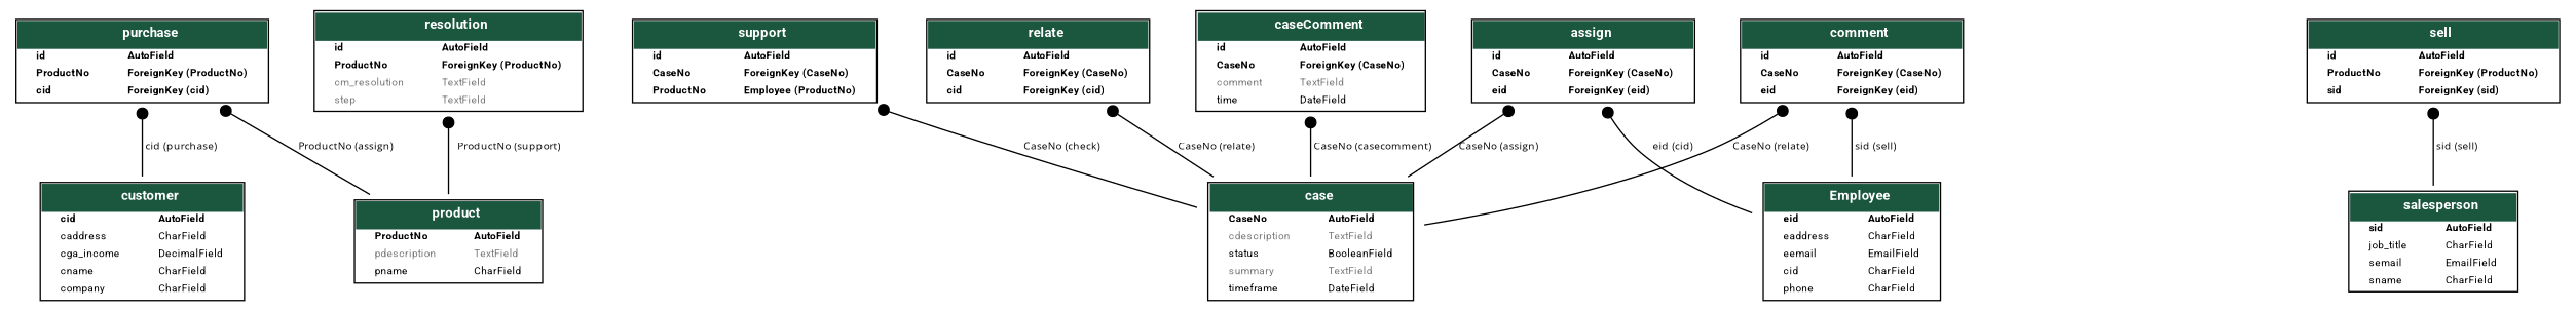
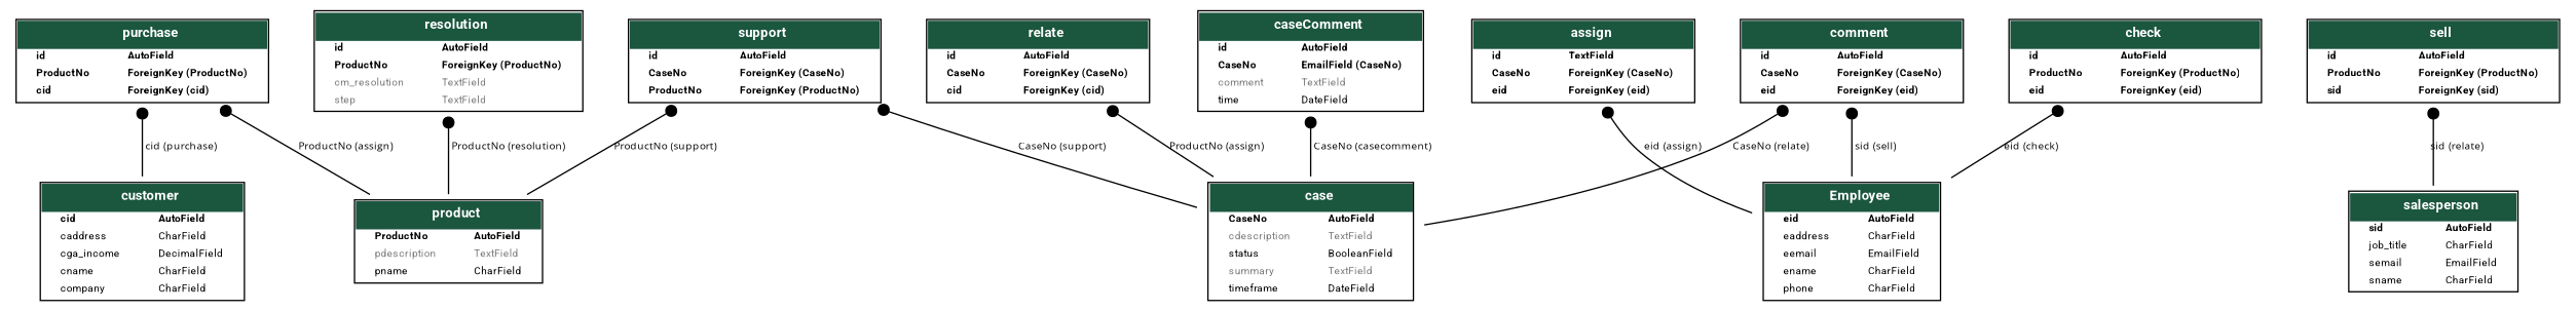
  digraph {
    fontname="Open Sans"
    fontsize=8
    splines=true
    node [fontname="Open Sans" fontsize=8 shape=plaintext]
    edge [arrowhead=none arrowtail=dot dir=both fontname="Open Sans" fontsize=8]
    n1 [label=<     <TABLE BGCOLOR="white" BORDER="1" CELLBORDER="0" CELLSPACING="0">     <TR><TD COLSPAN="2" CELLPADDING="5" ALIGN="CENTER" BGCOLOR="#1b563f">     <FONT FACE="Roboto" COLOR="white" POINT-SIZE="10"><B>     product     </B></FONT></TD></TR>           <TR><TD ALIGN="LEFT" BORDER="0">     <FONT FACE="Roboto"><B>ProductNo</B></FONT>     </TD><TD ALIGN="LEFT">     <FONT FACE="Roboto"><B>AutoField</B></FONT>     </TD></TR>              <TR><TD ALIGN="LEFT" BORDER="0">     <FONT COLOR="#7B7B7B" FACE="Roboto">pdescription</FONT>     </TD><TD ALIGN="LEFT">     <FONT COLOR="#7B7B7B" FACE="Roboto">TextField</FONT>     </TD></TR>              <TR><TD ALIGN="LEFT" BORDER="0">     <FONT FACE="Roboto">pname</FONT>     </TD><TD ALIGN="LEFT">     <FONT FACE="Roboto">CharField</FONT>     </TD></TR>           </TABLE>     >]
    n2 [label=<     <TABLE BGCOLOR="white" BORDER="1" CELLBORDER="0" CELLSPACING="0">     <TR><TD COLSPAN="2" CELLPADDING="5" ALIGN="CENTER" BGCOLOR="#1b563f">     <FONT FACE="Roboto" COLOR="white" POINT-SIZE="10"><B>     customer     </B></FONT></TD></TR>           <TR><TD ALIGN="LEFT" BORDER="0">     <FONT FACE="Roboto"><B>cid</B></FONT>     </TD><TD ALIGN="LEFT">     <FONT FACE="Roboto"><B>AutoField</B></FONT>     </TD></TR>              <TR><TD ALIGN="LEFT" BORDER="0">     <FONT FACE="Roboto">caddress</FONT>     </TD><TD ALIGN="LEFT">     <FONT FACE="Roboto">CharField</FONT>     </TD></TR>              <TR><TD ALIGN="LEFT" BORDER="0">     <FONT FACE="Roboto">cga_income</FONT>     </TD><TD ALIGN="LEFT">     <FONT FACE="Roboto">DecimalField</FONT>     </TD></TR>              <TR><TD ALIGN="LEFT" BORDER="0">     <FONT FACE="Roboto">cname</FONT>     </TD><TD ALIGN="LEFT">     <FONT FACE="Roboto">CharField</FONT>     </TD></TR>              <TR><TD ALIGN="LEFT" BORDER="0">     <FONT FACE="Roboto">company</FONT>     </TD><TD ALIGN="LEFT">     <FONT FACE="Roboto">CharField</FONT>     </TD></TR>           </TABLE>     >]
    n3 [label=<     <TABLE BGCOLOR="white" BORDER="1" CELLBORDER="0" CELLSPACING="0">     <TR><TD COLSPAN="2" CELLPADDING="5" ALIGN="CENTER" BGCOLOR="#1b563f">     <FONT FACE="Roboto" COLOR="white" POINT-SIZE="10"><B>     case     </B></FONT></TD></TR>           <TR><TD ALIGN="LEFT" BORDER="0">     <FONT FACE="Roboto"><B>CaseNo</B></FONT>     </TD><TD ALIGN="LEFT">     <FONT FACE="Roboto"><B>AutoField</B></FONT>     </TD></TR>              <TR><TD ALIGN="LEFT" BORDER="0">     <FONT COLOR="#7B7B7B" FACE="Roboto">cdescription</FONT>     </TD><TD ALIGN="LEFT">     <FONT COLOR="#7B7B7B" FACE="Roboto">TextField</FONT>     </TD></TR>              <TR><TD ALIGN="LEFT" BORDER="0">     <FONT FACE="Roboto">status</FONT>     </TD><TD ALIGN="LEFT">     <FONT FACE="Roboto">BooleanField</FONT>     </TD></TR>              <TR><TD ALIGN="LEFT" BORDER="0">     <FONT COLOR="#7B7B7B" FACE="Roboto">summary</FONT>     </TD><TD ALIGN="LEFT">     <FONT COLOR="#7B7B7B" FACE="Roboto">TextField</FONT>     </TD></TR>              <TR><TD ALIGN="LEFT" BORDER="0">     <FONT FACE="Roboto">timeframe</FONT>     </TD><TD ALIGN="LEFT">     <FONT FACE="Roboto">DateField</FONT>     </TD></TR>           </TABLE>     >]
    n4 [label=<     <TABLE BGCOLOR="white" BORDER="1" CELLBORDER="0" CELLSPACING="0">     <TR><TD COLSPAN="2" CELLPADDING="5" ALIGN="CENTER" BGCOLOR="#1b563f">     <FONT FACE="Roboto" COLOR="white" POINT-SIZE="10"><B>     salesperson     </B></FONT></TD></TR>           <TR><TD ALIGN="LEFT" BORDER="0">     <FONT FACE="Roboto"><B>sid</B></FONT>     </TD><TD ALIGN="LEFT">     <FONT FACE="Roboto"><B>AutoField</B></FONT>     </TD></TR>              <TR><TD ALIGN="LEFT" BORDER="0">     <FONT FACE="Roboto">job_title</FONT>     </TD><TD ALIGN="LEFT">     <FONT FACE="Roboto">CharField</FONT>     </TD></TR>              <TR><TD ALIGN="LEFT" BORDER="0">     <FONT FACE="Roboto">semail</FONT>     </TD><TD ALIGN="LEFT">     <FONT FACE="Roboto">EmailField</FONT>     </TD></TR>              <TR><TD ALIGN="LEFT" BORDER="0">     <FONT FACE="Roboto">sname</FONT>     </TD><TD ALIGN="LEFT">     <FONT FACE="Roboto">CharField</FONT>     </TD></TR>           </TABLE>     >]
-   n5 [label=<     <TABLE BGCOLOR="white" BORDER="1" CELLBORDER="0" CELLSPACING="0">     <TR><TD COLSPAN="2" CELLPADDING="5" ALIGN="CENTER" BGCOLOR="#1b563f">     <FONT FACE="Roboto" COLOR="white" POINT-SIZE="10"><B>     Employee     </B></FONT></TD></TR>           <TR><TD ALIGN="LEFT" BORDER="0">     <FONT FACE="Roboto"><B>eid</B></FONT>     </TD><TD ALIGN="LEFT">     <FONT FACE="Roboto"><B>AutoField</B></FONT>     </TD></TR>              <TR><TD ALIGN="LEFT" BORDER="0">     <FONT FACE="Roboto">eaddress</FONT>     </TD><TD ALIGN="LEFT">     <FONT FACE="Roboto">CharField</FONT>     </TD></TR>              <TR><TD ALIGN="LEFT" BORDER="0">     <FONT FACE="Roboto">eemail</FONT>     </TD><TD ALIGN="LEFT">     <FONT FACE="Roboto">EmailField</FONT>     </TD></TR>              <TR><TD ALIGN="LEFT" BORDER="0">     <FONT FACE="Roboto">cid</FONT>     </TD><TD ALIGN="LEFT">     <FONT FACE="Roboto">CharField</FONT>     </TD></TR>              <TR><TD ALIGN="LEFT" BORDER="0">     <FONT FACE="Roboto">phone</FONT>     </TD><TD ALIGN="LEFT">     <FONT FACE="Roboto">CharField</FONT>     </TD></TR>           </TABLE>     >]
+   n5 [label=<     <TABLE BGCOLOR="white" BORDER="1" CELLBORDER="0" CELLSPACING="0">     <TR><TD COLSPAN="2" CELLPADDING="5" ALIGN="CENTER" BGCOLOR="#1b563f">     <FONT FACE="Roboto" COLOR="white" POINT-SIZE="10"><B>     Employee     </B></FONT></TD></TR>           <TR><TD ALIGN="LEFT" BORDER="0">     <FONT FACE="Roboto"><B>eid</B></FONT>     </TD><TD ALIGN="LEFT">     <FONT FACE="Roboto"><B>AutoField</B></FONT>     </TD></TR>              <TR><TD ALIGN="LEFT" BORDER="0">     <FONT FACE="Roboto">eaddress</FONT>     </TD><TD ALIGN="LEFT">     <FONT FACE="Roboto">CharField</FONT>     </TD></TR>              <TR><TD ALIGN="LEFT" BORDER="0">     <FONT FACE="Roboto">eemail</FONT>     </TD><TD ALIGN="LEFT">     <FONT FACE="Roboto">EmailField</FONT>     </TD></TR>              <TR><TD ALIGN="LEFT" BORDER="0">     <FONT FACE="Roboto">ename</FONT>     </TD><TD ALIGN="LEFT">     <FONT FACE="Roboto">CharField</FONT>     </TD></TR>              <TR><TD ALIGN="LEFT" BORDER="0">     <FONT FACE="Roboto">phone</FONT>     </TD><TD ALIGN="LEFT">     <FONT FACE="Roboto">CharField</FONT>     </TD></TR>           </TABLE>     >]
    n6 [label=<     <TABLE BGCOLOR="white" BORDER="1" CELLBORDER="0" CELLSPACING="0">     <TR><TD COLSPAN="2" CELLPADDING="5" ALIGN="CENTER" BGCOLOR="#1b563f">     <FONT FACE="Roboto" COLOR="white" POINT-SIZE="10"><B>     resolution     </B></FONT></TD></TR>           <TR><TD ALIGN="LEFT" BORDER="0">     <FONT FACE="Roboto"><B>id</B></FONT>     </TD><TD ALIGN="LEFT">     <FONT FACE="Roboto"><B>AutoField</B></FONT>     </TD></TR>              <TR><TD ALIGN="LEFT" BORDER="0">     <FONT FACE="Roboto"><B>ProductNo</B></FONT>     </TD><TD ALIGN="LEFT">     <FONT FACE="Roboto"><B>ForeignKey (ProductNo)</B></FONT>     </TD></TR>              <TR><TD ALIGN="LEFT" BORDER="0">     <FONT COLOR="#7B7B7B" FACE="Roboto">cm_resolution</FONT>     </TD><TD ALIGN="LEFT">     <FONT COLOR="#7B7B7B" FACE="Roboto">TextField</FONT>     </TD></TR>              <TR><TD ALIGN="LEFT" BORDER="0">     <FONT COLOR="#7B7B7B" FACE="Roboto">step</FONT>     </TD><TD ALIGN="LEFT">     <FONT COLOR="#7B7B7B" FACE="Roboto">TextField</FONT>     </TD></TR>           </TABLE>     >]
-   n7 [label=<     <TABLE BGCOLOR="white" BORDER="1" CELLBORDER="0" CELLSPACING="0">     <TR><TD COLSPAN="2" CELLPADDING="5" ALIGN="CENTER" BGCOLOR="#1b563f">     <FONT FACE="Roboto" COLOR="white" POINT-SIZE="10"><B>     caseComment     </B></FONT></TD></TR>           <TR><TD ALIGN="LEFT" BORDER="0">     <FONT FACE="Roboto"><B>id</B></FONT>     </TD><TD ALIGN="LEFT">     <FONT FACE="Roboto"><B>AutoField</B></FONT>     </TD></TR>              <TR><TD ALIGN="LEFT" BORDER="0">     <FONT FACE="Roboto"><B>CaseNo</B></FONT>     </TD><TD ALIGN="LEFT">     <FONT FACE="Roboto"><B>ForeignKey (CaseNo)</B></FONT>     </TD></TR>              <TR><TD ALIGN="LEFT" BORDER="0">     <FONT COLOR="#7B7B7B" FACE="Roboto">comment</FONT>     </TD><TD ALIGN="LEFT">     <FONT COLOR="#7B7B7B" FACE="Roboto">TextField</FONT>     </TD></TR>              <TR><TD ALIGN="LEFT" BORDER="0">     <FONT FACE="Roboto">time</FONT>     </TD><TD ALIGN="LEFT">     <FONT FACE="Roboto">DateField</FONT>     </TD></TR>           </TABLE>     >]
+   n7 [label=<     <TABLE BGCOLOR="white" BORDER="1" CELLBORDER="0" CELLSPACING="0">     <TR><TD COLSPAN="2" CELLPADDING="5" ALIGN="CENTER" BGCOLOR="#1b563f">     <FONT FACE="Roboto" COLOR="white" POINT-SIZE="10"><B>     caseComment     </B></FONT></TD></TR>           <TR><TD ALIGN="LEFT" BORDER="0">     <FONT FACE="Roboto"><B>id</B></FONT>     </TD><TD ALIGN="LEFT">     <FONT FACE="Roboto"><B>AutoField</B></FONT>     </TD></TR>              <TR><TD ALIGN="LEFT" BORDER="0">     <FONT FACE="Roboto"><B>CaseNo</B></FONT>     </TD><TD ALIGN="LEFT">     <FONT FACE="Roboto"><B>EmailField (CaseNo)</B></FONT>     </TD></TR>              <TR><TD ALIGN="LEFT" BORDER="0">     <FONT COLOR="#7B7B7B" FACE="Roboto">comment</FONT>     </TD><TD ALIGN="LEFT">     <FONT COLOR="#7B7B7B" FACE="Roboto">TextField</FONT>     </TD></TR>              <TR><TD ALIGN="LEFT" BORDER="0">     <FONT FACE="Roboto">time</FONT>     </TD><TD ALIGN="LEFT">     <FONT FACE="Roboto">DateField</FONT>     </TD></TR>           </TABLE>     >]
    n8 [label=<     <TABLE BGCOLOR="white" BORDER="1" CELLBORDER="0" CELLSPACING="0">     <TR><TD COLSPAN="2" CELLPADDING="5" ALIGN="CENTER" BGCOLOR="#1b563f">     <FONT FACE="Roboto" COLOR="white" POINT-SIZE="10"><B>     purchase     </B></FONT></TD></TR>           <TR><TD ALIGN="LEFT" BORDER="0">     <FONT FACE="Roboto"><B>id</B></FONT>     </TD><TD ALIGN="LEFT">     <FONT FACE="Roboto"><B>AutoField</B></FONT>     </TD></TR>              <TR><TD ALIGN="LEFT" BORDER="0">     <FONT FACE="Roboto"><B>ProductNo</B></FONT>     </TD><TD ALIGN="LEFT">     <FONT FACE="Roboto"><B>ForeignKey (ProductNo)</B></FONT>     </TD></TR>              <TR><TD ALIGN="LEFT" BORDER="0">     <FONT FACE="Roboto"><B>cid</B></FONT>     </TD><TD ALIGN="LEFT">     <FONT FACE="Roboto"><B>ForeignKey (cid)</B></FONT>     </TD></TR>           </TABLE>     >]
    n9 [label=<     <TABLE BGCOLOR="white" BORDER="1" CELLBORDER="0" CELLSPACING="0">     <TR><TD COLSPAN="2" CELLPADDING="5" ALIGN="CENTER" BGCOLOR="#1b563f">     <FONT FACE="Roboto" COLOR="white" POINT-SIZE="10"><B>     relate     </B></FONT></TD></TR>           <TR><TD ALIGN="LEFT" BORDER="0">     <FONT FACE="Roboto"><B>id</B></FONT>     </TD><TD ALIGN="LEFT">     <FONT FACE="Roboto"><B>AutoField</B></FONT>     </TD></TR>              <TR><TD ALIGN="LEFT" BORDER="0">     <FONT FACE="Roboto"><B>CaseNo</B></FONT>     </TD><TD ALIGN="LEFT">     <FONT FACE="Roboto"><B>ForeignKey (CaseNo)</B></FONT>     </TD></TR>              <TR><TD ALIGN="LEFT" BORDER="0">     <FONT FACE="Roboto"><B>cid</B></FONT>     </TD><TD ALIGN="LEFT">     <FONT FACE="Roboto"><B>ForeignKey (cid)</B></FONT>     </TD></TR>           </TABLE>     >]
-   n10 [label=<     <TABLE BGCOLOR="white" BORDER="1" CELLBORDER="0" CELLSPACING="0">     <TR><TD COLSPAN="2" CELLPADDING="5" ALIGN="CENTER" BGCOLOR="#1b563f">     <FONT FACE="Roboto" COLOR="white" POINT-SIZE="10"><B>     support     </B></FONT></TD></TR>           <TR><TD ALIGN="LEFT" BORDER="0">     <FONT FACE="Roboto"><B>id</B></FONT>     </TD><TD ALIGN="LEFT">     <FONT FACE="Roboto"><B>AutoField</B></FONT>     </TD></TR>              <TR><TD ALIGN="LEFT" BORDER="0">     <FONT FACE="Roboto"><B>CaseNo</B></FONT>     </TD><TD ALIGN="LEFT">     <FONT FACE="Roboto"><B>ForeignKey (CaseNo)</B></FONT>     </TD></TR>              <TR><TD ALIGN="LEFT" BORDER="0">     <FONT FACE="Roboto"><B>ProductNo</B></FONT>     </TD><TD ALIGN="LEFT">     <FONT FACE="Roboto"><B>Employee (ProductNo)</B></FONT>     </TD></TR>           </TABLE>     >]
-   n11 [label=<     <TABLE BGCOLOR="white" BORDER="1" CELLBORDER="0" CELLSPACING="0">     <TR><TD COLSPAN="2" CELLPADDING="5" ALIGN="CENTER" BGCOLOR="#1b563f">     <FONT FACE="Roboto" COLOR="white" POINT-SIZE="10"><B>     assign     </B></FONT></TD></TR>           <TR><TD ALIGN="LEFT" BORDER="0">     <FONT FACE="Roboto"><B>id</B></FONT>     </TD><TD ALIGN="LEFT">     <FONT FACE="Roboto"><B>AutoField</B></FONT>     </TD></TR>              <TR><TD ALIGN="LEFT" BORDER="0">     <FONT FACE="Roboto"><B>CaseNo</B></FONT>     </TD><TD ALIGN="LEFT">     <FONT FACE="Roboto"><B>ForeignKey (CaseNo)</B></FONT>     </TD></TR>              <TR><TD ALIGN="LEFT" BORDER="0">     <FONT FACE="Roboto"><B>eid</B></FONT>     </TD><TD ALIGN="LEFT">     <FONT FACE="Roboto"><B>ForeignKey (eid)</B></FONT>     </TD></TR>           </TABLE>     >]
+   n10 [label=<     <TABLE BGCOLOR="white" BORDER="1" CELLBORDER="0" CELLSPACING="0">     <TR><TD COLSPAN="2" CELLPADDING="5" ALIGN="CENTER" BGCOLOR="#1b563f">     <FONT FACE="Roboto" COLOR="white" POINT-SIZE="10"><B>     support     </B></FONT></TD></TR>           <TR><TD ALIGN="LEFT" BORDER="0">     <FONT FACE="Roboto"><B>id</B></FONT>     </TD><TD ALIGN="LEFT">     <FONT FACE="Roboto"><B>AutoField</B></FONT>     </TD></TR>              <TR><TD ALIGN="LEFT" BORDER="0">     <FONT FACE="Roboto"><B>CaseNo</B></FONT>     </TD><TD ALIGN="LEFT">     <FONT FACE="Roboto"><B>ForeignKey (CaseNo)</B></FONT>     </TD></TR>              <TR><TD ALIGN="LEFT" BORDER="0">     <FONT FACE="Roboto"><B>ProductNo</B></FONT>     </TD><TD ALIGN="LEFT">     <FONT FACE="Roboto"><B>ForeignKey (ProductNo)</B></FONT>     </TD></TR>           </TABLE>     >]
+   n11 [label=<     <TABLE BGCOLOR="white" BORDER="1" CELLBORDER="0" CELLSPACING="0">     <TR><TD COLSPAN="2" CELLPADDING="5" ALIGN="CENTER" BGCOLOR="#1b563f">     <FONT FACE="Roboto" COLOR="white" POINT-SIZE="10"><B>     assign     </B></FONT></TD></TR>           <TR><TD ALIGN="LEFT" BORDER="0">     <FONT FACE="Roboto"><B>id</B></FONT>     </TD><TD ALIGN="LEFT">     <FONT FACE="Roboto"><B>TextField</B></FONT>     </TD></TR>              <TR><TD ALIGN="LEFT" BORDER="0">     <FONT FACE="Roboto"><B>CaseNo</B></FONT>     </TD><TD ALIGN="LEFT">     <FONT FACE="Roboto"><B>ForeignKey (CaseNo)</B></FONT>     </TD></TR>              <TR><TD ALIGN="LEFT" BORDER="0">     <FONT FACE="Roboto"><B>eid</B></FONT>     </TD><TD ALIGN="LEFT">     <FONT FACE="Roboto"><B>ForeignKey (eid)</B></FONT>     </TD></TR>           </TABLE>     >]
    n12 [label=<     <TABLE BGCOLOR="white" BORDER="1" CELLBORDER="0" CELLSPACING="0">     <TR><TD COLSPAN="2" CELLPADDING="5" ALIGN="CENTER" BGCOLOR="#1b563f">     <FONT FACE="Roboto" COLOR="white" POINT-SIZE="10"><B>     comment     </B></FONT></TD></TR>           <TR><TD ALIGN="LEFT" BORDER="0">     <FONT FACE="Roboto"><B>id</B></FONT>     </TD><TD ALIGN="LEFT">     <FONT FACE="Roboto"><B>AutoField</B></FONT>     </TD></TR>              <TR><TD ALIGN="LEFT" BORDER="0">     <FONT FACE="Roboto"><B>CaseNo</B></FONT>     </TD><TD ALIGN="LEFT">     <FONT FACE="Roboto"><B>ForeignKey (CaseNo)</B></FONT>     </TD></TR>              <TR><TD ALIGN="LEFT" BORDER="0">     <FONT FACE="Roboto"><B>eid</B></FONT>     </TD><TD ALIGN="LEFT">     <FONT FACE="Roboto"><B>ForeignKey (eid)</B></FONT>     </TD></TR>           </TABLE>     >]
    n13 [label=<     <TABLE BGCOLOR="white" BORDER="1" CELLBORDER="0" CELLSPACING="0">     <TR><TD COLSPAN="2" CELLPADDING="5" ALIGN="CENTER" BGCOLOR="#1b563f">     <FONT FACE="Roboto" COLOR="white" POINT-SIZE="10"><B>     sell     </B></FONT></TD></TR>           <TR><TD ALIGN="LEFT" BORDER="0">     <FONT FACE="Roboto"><B>id</B></FONT>     </TD><TD ALIGN="LEFT">     <FONT FACE="Roboto"><B>AutoField</B></FONT>     </TD></TR>              <TR><TD ALIGN="LEFT" BORDER="0">     <FONT FACE="Roboto"><B>ProductNo</B></FONT>     </TD><TD ALIGN="LEFT">     <FONT FACE="Roboto"><B>ForeignKey (ProductNo)</B></FONT>     </TD></TR>              <TR><TD ALIGN="LEFT" BORDER="0">     <FONT FACE="Roboto"><B>sid</B></FONT>     </TD><TD ALIGN="LEFT">     <FONT FACE="Roboto"><B>ForeignKey (sid)</B></FONT>     </TD></TR>           </TABLE>     >]
-   n6 -> n1 [label=" ProductNo (support)"]
+   n14 [label=<     <TABLE BGCOLOR="white" BORDER="1" CELLBORDER="0" CELLSPACING="0">     <TR><TD COLSPAN="2" CELLPADDING="5" ALIGN="CENTER" BGCOLOR="#1b563f">     <FONT FACE="Roboto" COLOR="white" POINT-SIZE="10"><B>     check     </B></FONT></TD></TR>           <TR><TD ALIGN="LEFT" BORDER="0">     <FONT FACE="Roboto"><B>id</B></FONT>     </TD><TD ALIGN="LEFT">     <FONT FACE="Roboto"><B>AutoField</B></FONT>     </TD></TR>              <TR><TD ALIGN="LEFT" BORDER="0">     <FONT FACE="Roboto"><B>ProductNo</B></FONT>     </TD><TD ALIGN="LEFT">     <FONT FACE="Roboto"><B>ForeignKey (ProductNo)</B></FONT>     </TD></TR>              <TR><TD ALIGN="LEFT" BORDER="0">     <FONT FACE="Roboto"><B>eid</B></FONT>     </TD><TD ALIGN="LEFT">     <FONT FACE="Roboto"><B>ForeignKey (eid)</B></FONT>     </TD></TR>           </TABLE>     >]
+   n6 -> n1 [label=" ProductNo (resolution)"]
    n7 -> n3 [label=" CaseNo (casecomment)"]
    n8 -> n1 [label=" ProductNo (assign)"]
    n8 -> n2 [label=" cid (purchase)"]
-   n9 -> n3 [label=" CaseNo (relate)"]
-   n10 -> n3 [label=" CaseNo (check)"]
-   n11 -> n3 [label=" CaseNo (assign)"]
-   n11 -> n5 [label=" eid (cid)"]
+   n9 -> n3 [label=" ProductNo (assign)"]
+   n10 -> n1 [label=" ProductNo (support)"]
+   n10 -> n3 [label=" CaseNo (support)"]
+   n11 -> n5 [label=" eid (assign)"]
    n12 -> n3 [label=" CaseNo (relate)"]
    n12 -> n5 [label=" sid (sell)"]
-   n13 -> n4 [label=" sid (sell)"]
+   n13 -> n4 [label=" sid (relate)"]
+   n14 -> n5 [label=" eid (check)"]
  }
